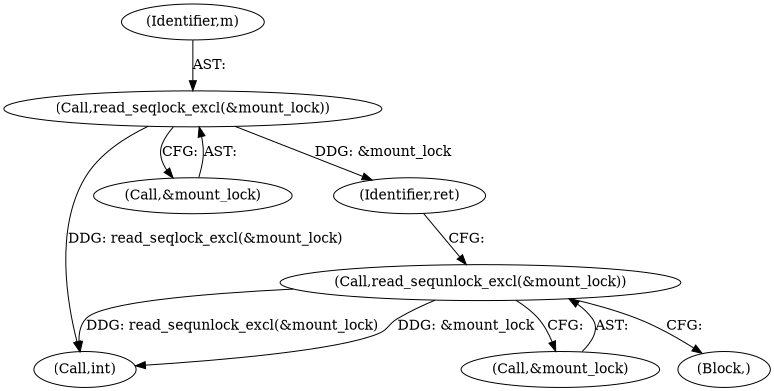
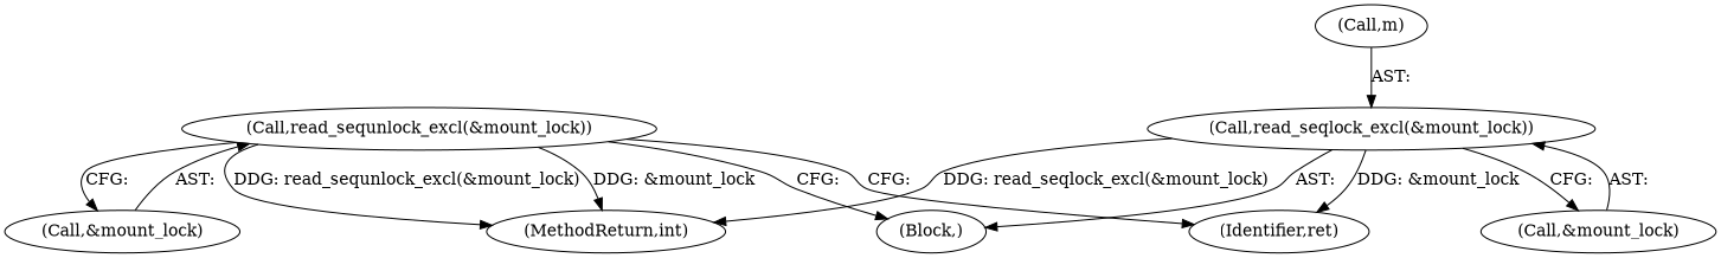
  digraph {
    n1 [label="(Call,read_sequnlock_excl(&mount_lock))"]
    n2 [label="(Call,&mount_lock)"]
-   n3 [label="(Call,int)"]
+   n3 [label="(MethodReturn,int)"]
    n4 [label="(Block,)"]
    n5 [label="(Call,read_seqlock_excl(&mount_lock))"]
    n6 [label="(Call,&mount_lock)"]
    n7 [label="(Identifier,ret)"]
-   n8 [label="(Identifier,m)"]
+   n8 [label="(Call,m)"]
    n1 -> n2 [label="CFG: "]
    n1 -> n3 [label="DDG: read_sequnlock_excl(&mount_lock)"]
    n1 -> n3 [label="DDG: &mount_lock"]
    n1 -> n4 [label="CFG: "]
    n2 -> n1 [label="AST: "]
    n5 -> n3 [label="DDG: read_seqlock_excl(&mount_lock)"]
+   n5 -> n4 [label="AST: "]
    n5 -> n6 [label="CFG: "]
    n5 -> n7 [label="DDG: &mount_lock"]
    n6 -> n5 [label="AST: "]
-   n7 -> n1 [label="CFG: "]
+   n1 -> n7 [label="CFG: "]
    n8 -> n5 [label="AST: "]
  }
